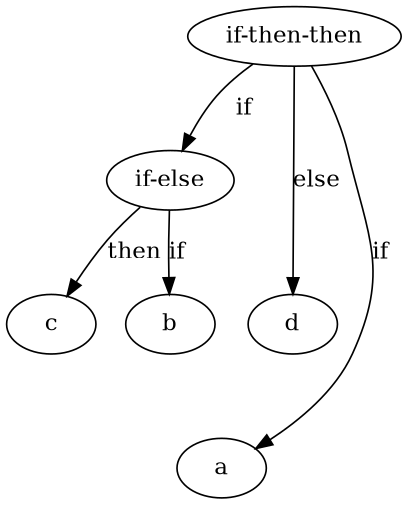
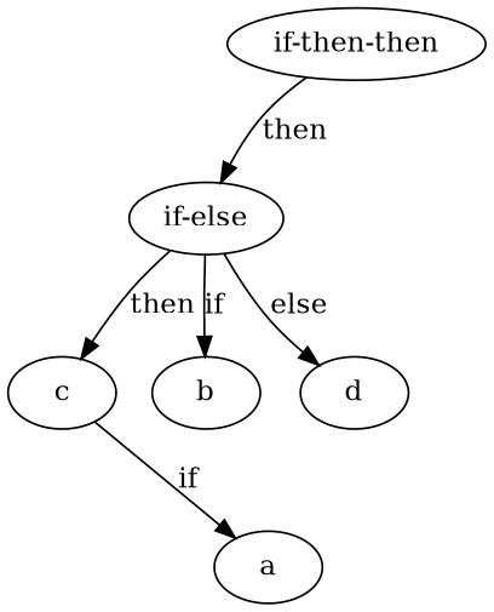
  digraph {
    n1 [label="if-then-then"]
    n2 [label="if-else"]
    a
    d
    b
    c
-   n1 -> n2 [label=if]
-   n1 -> a [label=if]
-   n1 -> d [label=else]
+   n1 -> n2 [label=then]
+   c -> a [label=if]
+   n2 -> d [label=else]
    n2 -> b [label=if]
    n2 -> c [label=then]
  }
